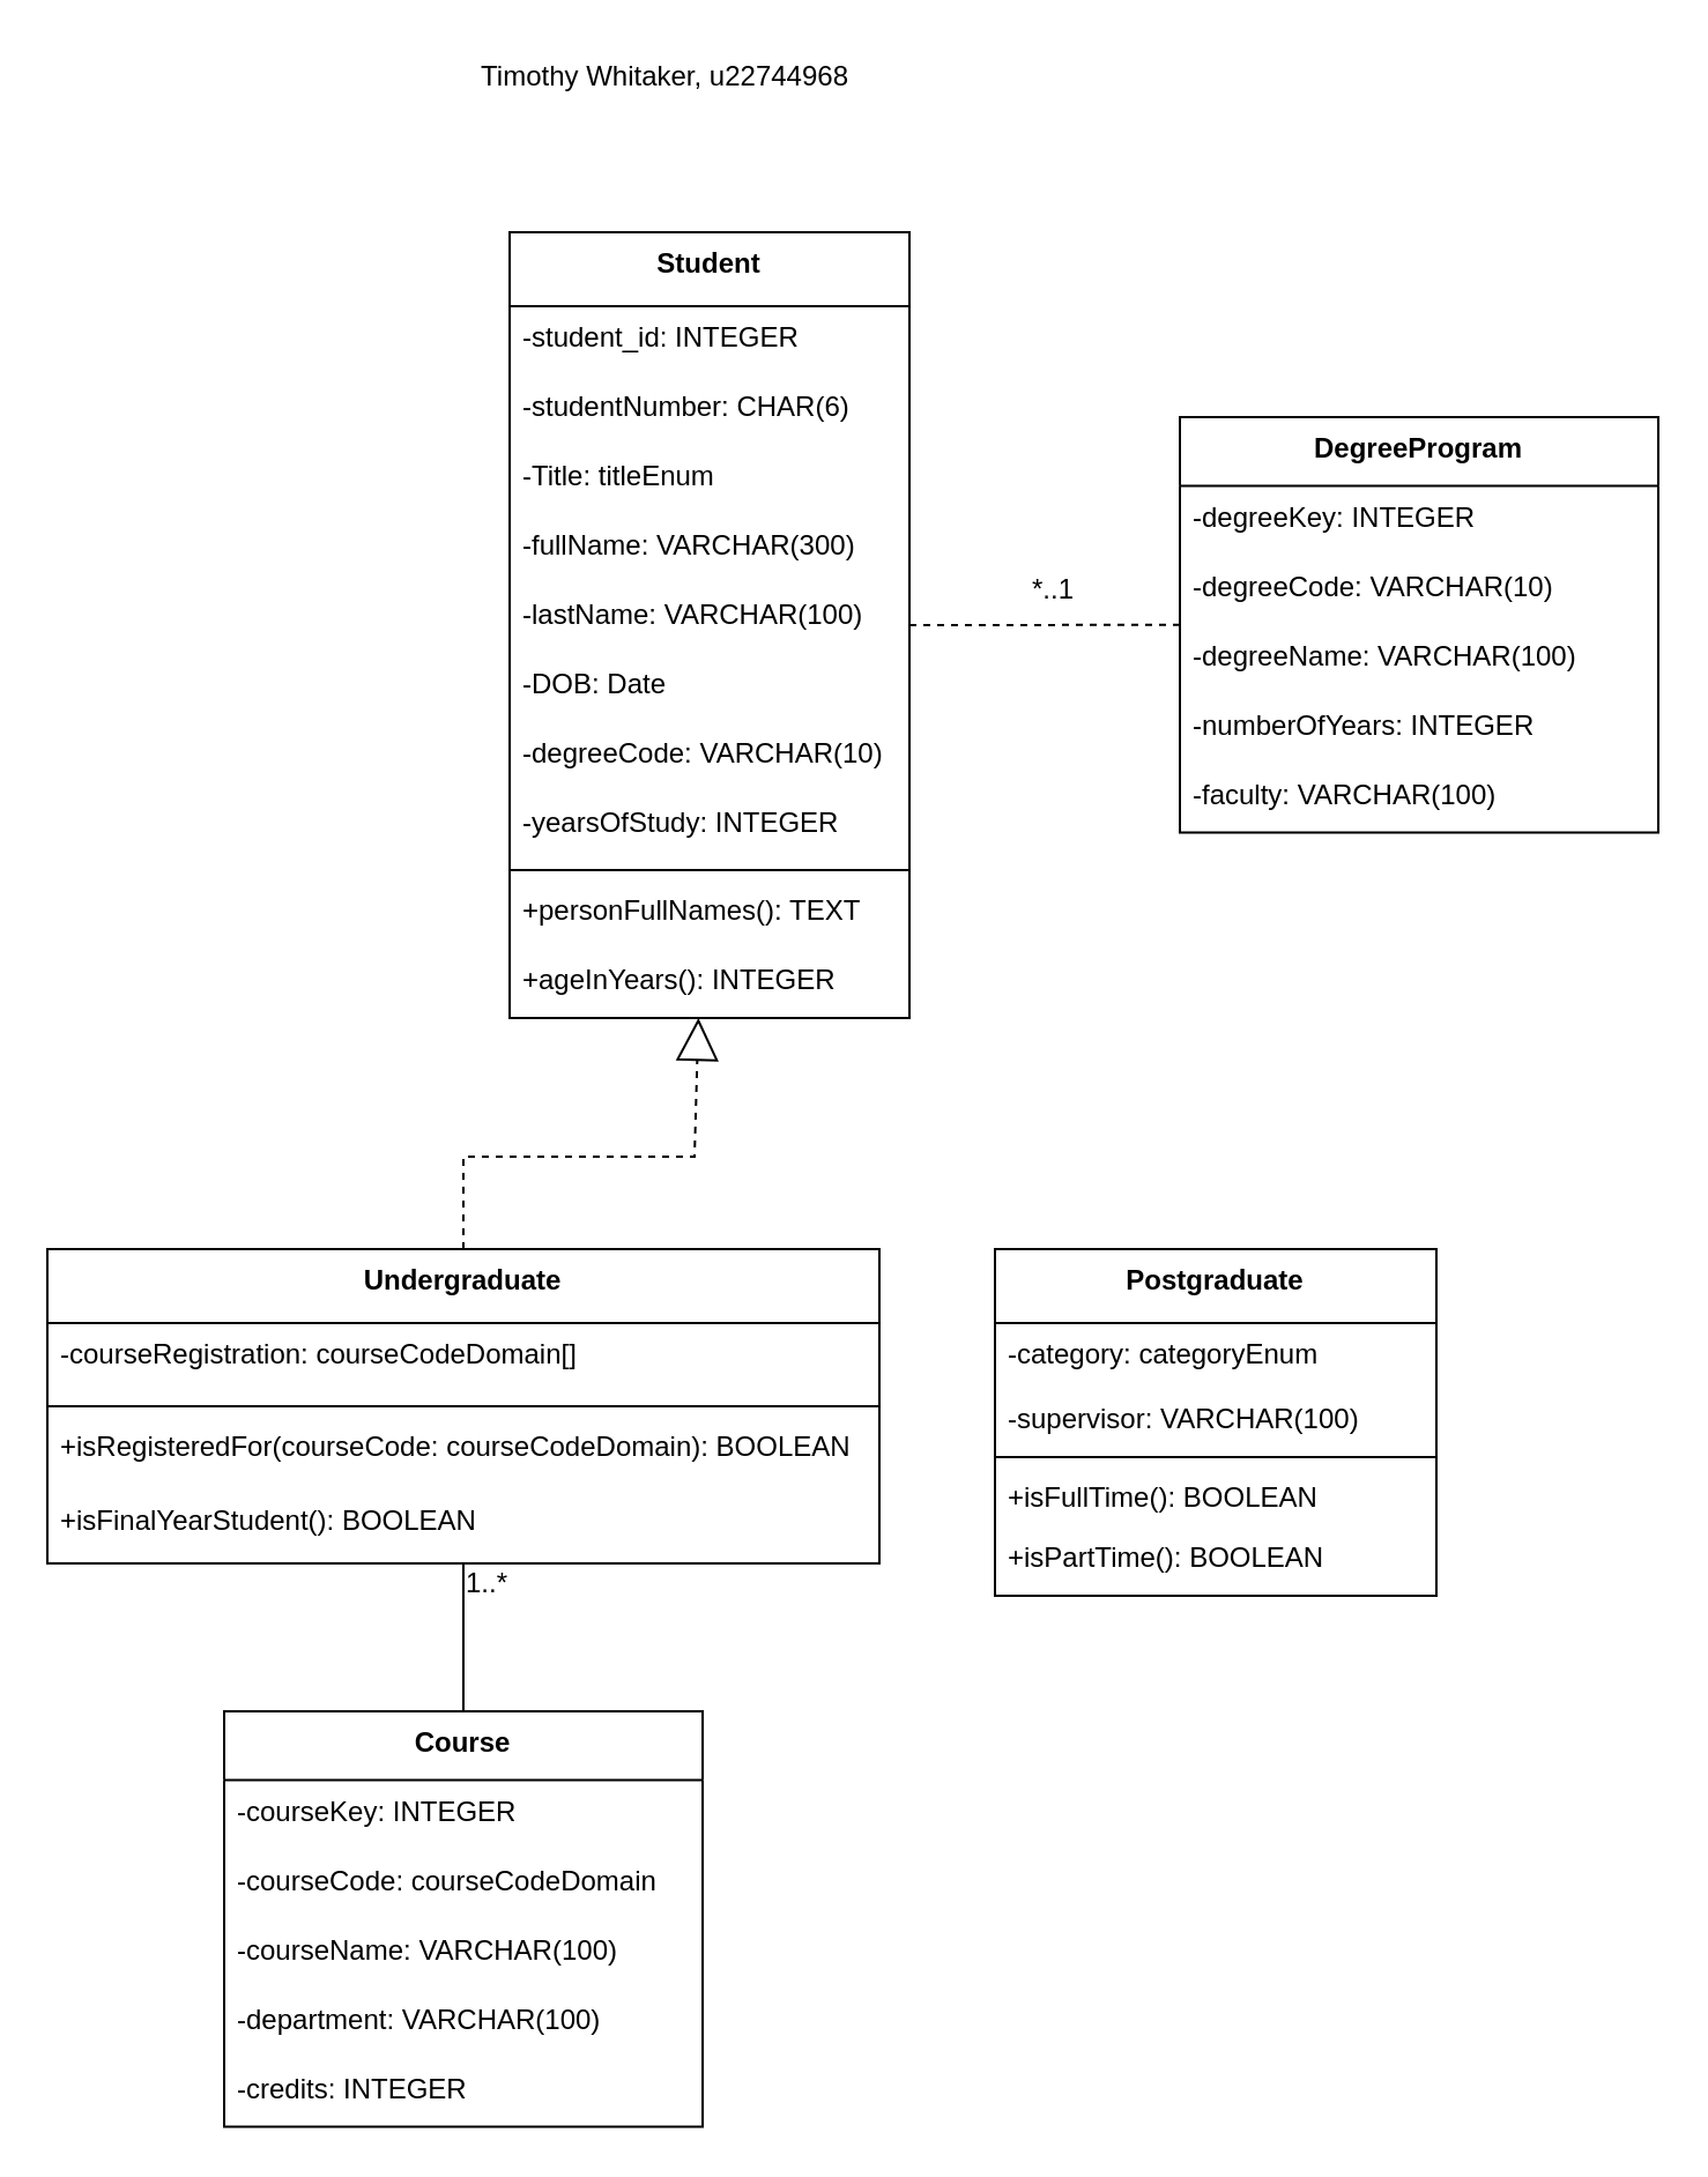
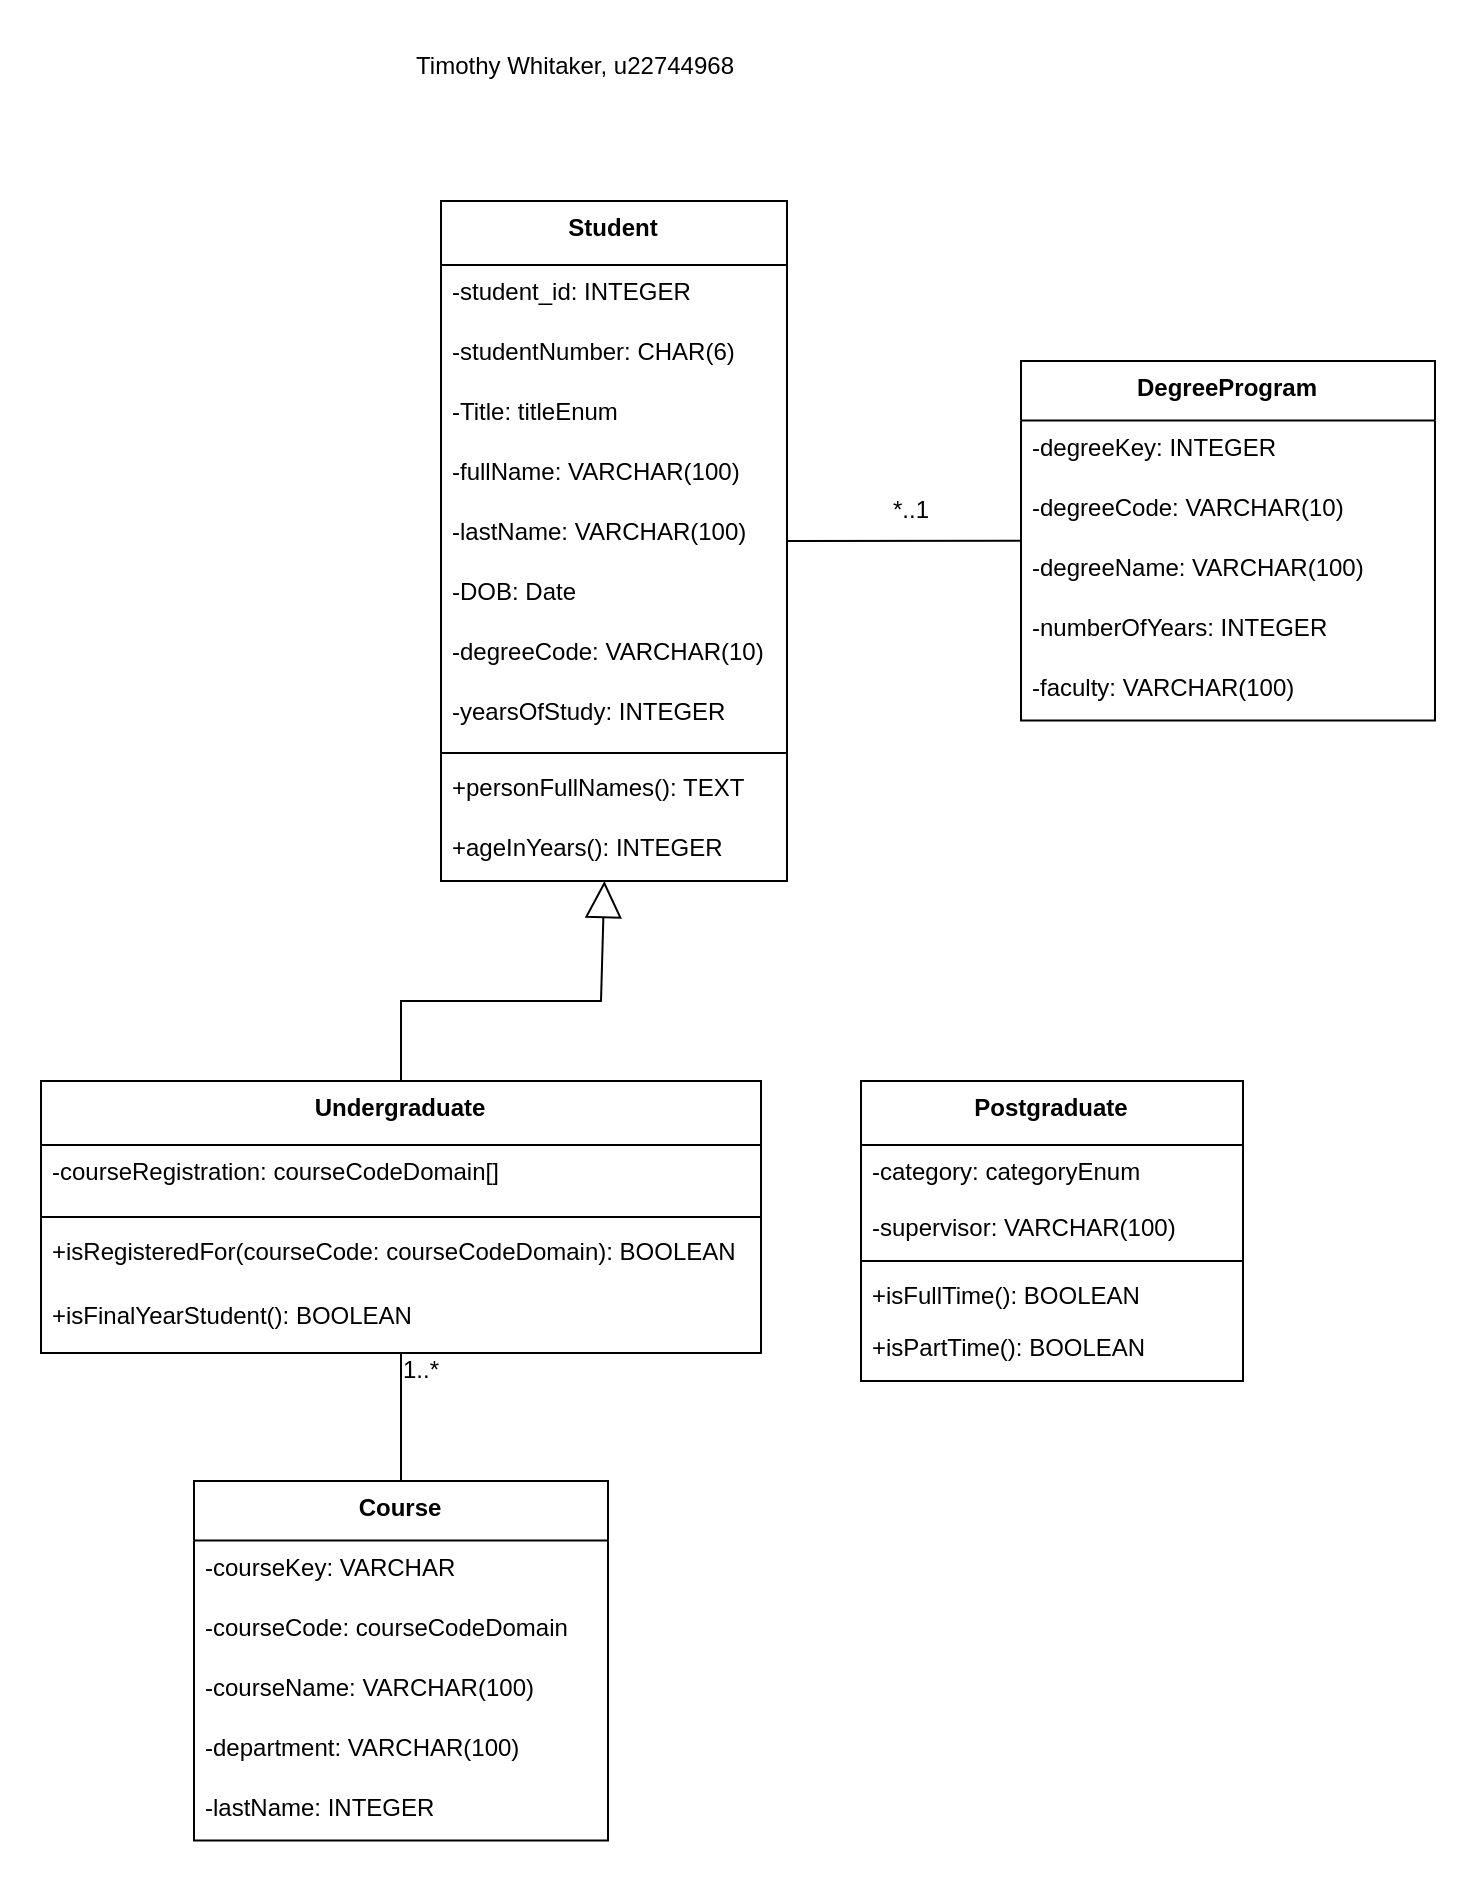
  <mxCell id="0" />
  <mxCell id="1" parent="0" />
  <mxCell id="2" value="Student" style="swimlane;fontStyle=1;align=center;verticalAlign=top;childLayout=stackLayout;horizontal=1;startSize=32;horizontalStack=0;resizeParent=1;resizeParentMax=0;resizeLast=0;collapsible=0;marginBottom=0;" parent="1" vertex="1"><mxGeometry x="220" y="100" width="173" height="340" as="geometry" /></mxCell>
  <mxCell id="3" value="-student_id: INTEGER" style="text;strokeColor=none;fillColor=none;align=left;verticalAlign=top;spacingLeft=4;spacingRight=4;overflow=hidden;rotatable=0;points=[[0,0.5],[1,0.5]];portConstraint=eastwest;" parent="2" vertex="1"><mxGeometry y="32" width="173" height="30" as="geometry" /></mxCell>
  <mxCell id="4" value="-studentNumber: CHAR(6)" style="text;strokeColor=none;fillColor=none;align=left;verticalAlign=top;spacingLeft=4;spacingRight=4;overflow=hidden;rotatable=0;points=[[0,0.5],[1,0.5]];portConstraint=eastwest;" parent="2" vertex="1"><mxGeometry y="62" width="173" height="30" as="geometry" /></mxCell>
  <mxCell id="5" value="-Title: titleEnum" style="text;strokeColor=none;fillColor=none;align=left;verticalAlign=top;spacingLeft=4;spacingRight=4;overflow=hidden;rotatable=0;points=[[0,0.5],[1,0.5]];portConstraint=eastwest;" parent="2" vertex="1"><mxGeometry y="92" width="173" height="30" as="geometry" /></mxCell>
- <mxCell id="6" value="-fullName: VARCHAR(300)" style="text;strokeColor=none;fillColor=none;align=left;verticalAlign=top;spacingLeft=4;spacingRight=4;overflow=hidden;rotatable=0;points=[[0,0.5],[1,0.5]];portConstraint=eastwest;" parent="2" vertex="1"><mxGeometry y="122" width="173" height="30" as="geometry" /></mxCell>
+ <mxCell id="6" value="-fullName: VARCHAR(100)" style="text;strokeColor=none;fillColor=none;align=left;verticalAlign=top;spacingLeft=4;spacingRight=4;overflow=hidden;rotatable=0;points=[[0,0.5],[1,0.5]];portConstraint=eastwest;" parent="2" vertex="1"><mxGeometry y="122" width="173" height="30" as="geometry" /></mxCell>
  <mxCell id="7" value="-lastName: VARCHAR(100)" style="text;strokeColor=none;fillColor=none;align=left;verticalAlign=top;spacingLeft=4;spacingRight=4;overflow=hidden;rotatable=0;points=[[0,0.5],[1,0.5]];portConstraint=eastwest;" parent="2" vertex="1"><mxGeometry y="152" width="173" height="30" as="geometry" /></mxCell>
  <mxCell id="8" value="-DOB: Date" style="text;strokeColor=none;fillColor=none;align=left;verticalAlign=top;spacingLeft=4;spacingRight=4;overflow=hidden;rotatable=0;points=[[0,0.5],[1,0.5]];portConstraint=eastwest;" parent="2" vertex="1"><mxGeometry y="182" width="173" height="30" as="geometry" /></mxCell>
  <mxCell id="9" value="-degreeCode: VARCHAR(10)" style="text;strokeColor=none;fillColor=none;align=left;verticalAlign=top;spacingLeft=4;spacingRight=4;overflow=hidden;rotatable=0;points=[[0,0.5],[1,0.5]];portConstraint=eastwest;" parent="2" vertex="1"><mxGeometry y="212" width="173" height="30" as="geometry" /></mxCell>
  <mxCell id="10" value="-yearsOfStudy: INTEGER" style="text;strokeColor=none;fillColor=none;align=left;verticalAlign=top;spacingLeft=4;spacingRight=4;overflow=hidden;rotatable=0;points=[[0,0.5],[1,0.5]];portConstraint=eastwest;" parent="2" vertex="1"><mxGeometry y="242" width="173" height="30" as="geometry" /></mxCell>
  <mxCell id="11" style="line;strokeWidth=1;fillColor=none;align=left;verticalAlign=middle;spacingTop=-1;spacingLeft=3;spacingRight=3;rotatable=0;labelPosition=right;points=[];portConstraint=eastwest;strokeColor=inherit;" parent="2" vertex="1"><mxGeometry y="272" width="173" height="8" as="geometry" /></mxCell>
  <mxCell id="12" value="+personFullNames(): TEXT" style="text;strokeColor=none;fillColor=none;align=left;verticalAlign=top;spacingLeft=4;spacingRight=4;overflow=hidden;rotatable=0;points=[[0,0.5],[1,0.5]];portConstraint=eastwest;" parent="2" vertex="1"><mxGeometry y="280" width="173" height="30" as="geometry" /></mxCell>
  <mxCell id="13" value="+ageInYears(): INTEGER" style="text;strokeColor=none;fillColor=none;align=left;verticalAlign=top;spacingLeft=4;spacingRight=4;overflow=hidden;rotatable=0;points=[[0,0.5],[1,0.5]];portConstraint=eastwest;" parent="2" vertex="1"><mxGeometry y="310" width="173" height="30" as="geometry" /></mxCell>
  <mxCell id="14" value="Undergraduate" style="swimlane;fontStyle=1;align=center;verticalAlign=top;childLayout=stackLayout;horizontal=1;startSize=32;horizontalStack=0;resizeParent=1;resizeParentMax=0;resizeLast=0;collapsible=0;marginBottom=0;" parent="1" vertex="1"><mxGeometry x="20" y="540" width="360" height="136" as="geometry" /></mxCell>
  <mxCell id="15" value="-courseRegistration: courseCodeDomain[]" style="text;strokeColor=none;fillColor=none;align=left;verticalAlign=top;spacingLeft=4;spacingRight=4;overflow=hidden;rotatable=0;points=[[0,0.5],[1,0.5]];portConstraint=eastwest;" parent="14" vertex="1"><mxGeometry y="32" width="360" height="32" as="geometry" /></mxCell>
  <mxCell id="16" style="line;strokeWidth=1;fillColor=none;align=left;verticalAlign=middle;spacingTop=-1;spacingLeft=3;spacingRight=3;rotatable=0;labelPosition=right;points=[];portConstraint=eastwest;strokeColor=inherit;" parent="14" vertex="1"><mxGeometry y="64" width="360" height="8" as="geometry" /></mxCell>
  <mxCell id="17" value="+isRegisteredFor(courseCode: courseCodeDomain): BOOLEAN" style="text;strokeColor=none;fillColor=none;align=left;verticalAlign=top;spacingLeft=4;spacingRight=4;overflow=hidden;rotatable=0;points=[[0,0.5],[1,0.5]];portConstraint=eastwest;" parent="14" vertex="1"><mxGeometry y="72" width="360" height="32" as="geometry" /></mxCell>
  <mxCell id="18" value="+isFinalYearStudent(): BOOLEAN" style="text;strokeColor=none;fillColor=none;align=left;verticalAlign=top;spacingLeft=4;spacingRight=4;overflow=hidden;rotatable=0;points=[[0,0.5],[1,0.5]];portConstraint=eastwest;" parent="14" vertex="1"><mxGeometry y="104" width="360" height="32" as="geometry" /></mxCell>
  <mxCell id="19" value="Postgraduate" style="swimlane;fontStyle=1;align=center;verticalAlign=top;childLayout=stackLayout;horizontal=1;startSize=32;horizontalStack=0;resizeParent=1;resizeParentMax=0;resizeLast=0;collapsible=0;marginBottom=0;" parent="1" vertex="1"><mxGeometry x="430" y="540" width="191" height="150" as="geometry" /></mxCell>
  <mxCell id="20" value="-category: categoryEnum" style="text;strokeColor=none;fillColor=none;align=left;verticalAlign=top;spacingLeft=4;spacingRight=4;overflow=hidden;rotatable=0;points=[[0,0.5],[1,0.5]];portConstraint=eastwest;" parent="19" vertex="1"><mxGeometry y="32" width="191" height="28" as="geometry" /></mxCell>
  <mxCell id="21" value="-supervisor: VARCHAR(100)" style="text;strokeColor=none;fillColor=none;align=left;verticalAlign=top;spacingLeft=4;spacingRight=4;overflow=hidden;rotatable=0;points=[[0,0.5],[1,0.5]];portConstraint=eastwest;" parent="19" vertex="1"><mxGeometry y="60" width="191" height="26" as="geometry" /></mxCell>
  <mxCell id="22" style="line;strokeWidth=1;fillColor=none;align=left;verticalAlign=middle;spacingTop=-1;spacingLeft=3;spacingRight=3;rotatable=0;labelPosition=right;points=[];portConstraint=eastwest;strokeColor=inherit;" parent="19" vertex="1"><mxGeometry y="86" width="191" height="8" as="geometry" /></mxCell>
  <mxCell id="23" value="+isFullTime(): BOOLEAN" style="text;strokeColor=none;fillColor=none;align=left;verticalAlign=top;spacingLeft=4;spacingRight=4;overflow=hidden;rotatable=0;points=[[0,0.5],[1,0.5]];portConstraint=eastwest;" parent="19" vertex="1"><mxGeometry y="94" width="191" height="26" as="geometry" /></mxCell>
  <mxCell id="24" value="+isPartTime(): BOOLEAN" style="text;strokeColor=none;fillColor=none;align=left;verticalAlign=top;spacingLeft=4;spacingRight=4;overflow=hidden;rotatable=0;points=[[0,0.5],[1,0.5]];portConstraint=eastwest;" parent="19" vertex="1"><mxGeometry y="120" width="191" height="30" as="geometry" /></mxCell>
  <mxCell id="25" value="DegreeProgram" style="swimlane;fontStyle=1;align=center;verticalAlign=top;childLayout=stackLayout;horizontal=1;startSize=29.75;horizontalStack=0;resizeParent=1;resizeParentMax=0;resizeLast=0;collapsible=0;marginBottom=0;" parent="1" vertex="1"><mxGeometry x="510" y="180" width="207" height="179.75" as="geometry" /></mxCell>
  <mxCell id="26" value="-degreeKey: INTEGER" style="text;strokeColor=none;fillColor=none;align=left;verticalAlign=top;spacingLeft=4;spacingRight=4;overflow=hidden;rotatable=0;points=[[0,0.5],[1,0.5]];portConstraint=eastwest;" parent="25" vertex="1"><mxGeometry y="29.75" width="207" height="30" as="geometry" /></mxCell>
  <mxCell id="27" value="-degreeCode: VARCHAR(10)" style="text;strokeColor=none;fillColor=none;align=left;verticalAlign=top;spacingLeft=4;spacingRight=4;overflow=hidden;rotatable=0;points=[[0,0.5],[1,0.5]];portConstraint=eastwest;" parent="25" vertex="1"><mxGeometry y="59.75" width="207" height="30" as="geometry" /></mxCell>
  <mxCell id="28" value="-degreeName: VARCHAR(100)" style="text;strokeColor=none;fillColor=none;align=left;verticalAlign=top;spacingLeft=4;spacingRight=4;overflow=hidden;rotatable=0;points=[[0,0.5],[1,0.5]];portConstraint=eastwest;" parent="25" vertex="1"><mxGeometry y="89.75" width="207" height="30" as="geometry" /></mxCell>
  <mxCell id="29" value="-numberOfYears: INTEGER" style="text;strokeColor=none;fillColor=none;align=left;verticalAlign=top;spacingLeft=4;spacingRight=4;overflow=hidden;rotatable=0;points=[[0,0.5],[1,0.5]];portConstraint=eastwest;" parent="25" vertex="1"><mxGeometry y="119.75" width="207" height="30" as="geometry" /></mxCell>
  <mxCell id="30" value="-faculty: VARCHAR(100)" style="text;strokeColor=none;fillColor=none;align=left;verticalAlign=top;spacingLeft=4;spacingRight=4;overflow=hidden;rotatable=0;points=[[0,0.5],[1,0.5]];portConstraint=eastwest;" parent="25" vertex="1"><mxGeometry y="149.75" width="207" height="30" as="geometry" /></mxCell>
  <mxCell id="31" value="Course" style="swimlane;fontStyle=1;align=center;verticalAlign=top;childLayout=stackLayout;horizontal=1;startSize=29.75;horizontalStack=0;resizeParent=1;resizeParentMax=0;resizeLast=0;collapsible=0;marginBottom=0;" parent="1" vertex="1"><mxGeometry x="96.5" y="740" width="207" height="179.75" as="geometry" /></mxCell>
- <mxCell id="32" value="-courseKey: INTEGER" style="text;strokeColor=none;fillColor=none;align=left;verticalAlign=top;spacingLeft=4;spacingRight=4;overflow=hidden;rotatable=0;points=[[0,0.5],[1,0.5]];portConstraint=eastwest;" parent="31" vertex="1"><mxGeometry y="29.75" width="207" height="30" as="geometry" /></mxCell>
+ <mxCell id="32" value="-courseKey: VARCHAR" style="text;strokeColor=none;fillColor=none;align=left;verticalAlign=top;spacingLeft=4;spacingRight=4;overflow=hidden;rotatable=0;points=[[0,0.5],[1,0.5]];portConstraint=eastwest;" parent="31" vertex="1"><mxGeometry y="29.75" width="207" height="30" as="geometry" /></mxCell>
  <mxCell id="33" value="-courseCode: courseCodeDomain" style="text;strokeColor=none;fillColor=none;align=left;verticalAlign=top;spacingLeft=4;spacingRight=4;overflow=hidden;rotatable=0;points=[[0,0.5],[1,0.5]];portConstraint=eastwest;" parent="31" vertex="1"><mxGeometry y="59.75" width="207" height="30" as="geometry" /></mxCell>
  <mxCell id="34" value="-courseName: VARCHAR(100)" style="text;strokeColor=none;fillColor=none;align=left;verticalAlign=top;spacingLeft=4;spacingRight=4;overflow=hidden;rotatable=0;points=[[0,0.5],[1,0.5]];portConstraint=eastwest;" parent="31" vertex="1"><mxGeometry y="89.75" width="207" height="30" as="geometry" /></mxCell>
  <mxCell id="35" value="-department: VARCHAR(100)" style="text;strokeColor=none;fillColor=none;align=left;verticalAlign=top;spacingLeft=4;spacingRight=4;overflow=hidden;rotatable=0;points=[[0,0.5],[1,0.5]];portConstraint=eastwest;" parent="31" vertex="1"><mxGeometry y="119.75" width="207" height="30" as="geometry" /></mxCell>
- <mxCell id="36" value="-credits: INTEGER" style="text;strokeColor=none;fillColor=none;align=left;verticalAlign=top;spacingLeft=4;spacingRight=4;overflow=hidden;rotatable=0;points=[[0,0.5],[1,0.5]];portConstraint=eastwest;" parent="31" vertex="1"><mxGeometry y="149.75" width="207" height="30" as="geometry" /></mxCell>
+ <mxCell id="36" value="-lastName: INTEGER" style="text;strokeColor=none;fillColor=none;align=left;verticalAlign=top;spacingLeft=4;spacingRight=4;overflow=hidden;rotatable=0;points=[[0,0.5],[1,0.5]];portConstraint=eastwest;" parent="31" vertex="1"><mxGeometry y="149.75" width="207" height="30" as="geometry" /></mxCell>
  <mxCell id="37" value="" style="endArrow=none;html=1;rounded=0;" parent="1" source="31" target="14" edge="1"><mxGeometry width="50" height="50" relative="1" as="geometry"><mxPoint x="340" y="600" as="sourcePoint" /><mxPoint x="390" y="550" as="targetPoint" /></mxGeometry></mxCell>
- <mxCell id="38" value="" style="endArrow=none;html=1;rounded=0;dashed=1;" parent="1" source="2" target="25" edge="1"><mxGeometry width="50" height="50" relative="1" as="geometry"><mxPoint x="420" y="240" as="sourcePoint" /><mxPoint x="470" y="190" as="targetPoint" /></mxGeometry></mxCell>
+ <mxCell id="38" value="" style="endArrow=none;html=1;rounded=0;" parent="1" source="2" target="25" edge="1"><mxGeometry width="50" height="50" relative="1" as="geometry"><mxPoint x="420" y="240" as="sourcePoint" /><mxPoint x="470" y="190" as="targetPoint" /></mxGeometry></mxCell>
  <mxCell id="39" value="1..*" style="text;html=1;align=center;verticalAlign=middle;resizable=0;points=[];autosize=1;strokeColor=none;fillColor=none;" parent="1" vertex="1"><mxGeometry x="190" y="670" width="40" height="30" as="geometry" /></mxCell>
  <mxCell id="40" value="*..1" style="text;html=1;align=center;verticalAlign=middle;resizable=0;points=[];autosize=1;strokeColor=none;fillColor=none;" parent="1" vertex="1"><mxGeometry x="435" y="240" width="40" height="30" as="geometry" /></mxCell>
- <mxCell id="41" value="" style="endArrow=block;endSize=16;endFill=0;html=1;rounded=0;dashed=1;" parent="1" source="14" target="2" edge="1"><mxGeometry x="-0.008" width="160" relative="1" as="geometry"><mxPoint x="280" y="580" as="sourcePoint" /><mxPoint x="440" y="580" as="targetPoint" /><Array as="points"><mxPoint x="200" y="500" /><mxPoint x="300" y="500" /></Array><mxPoint as="offset" /></mxGeometry></mxCell>
+ <mxCell id="41" value="" style="endArrow=block;endSize=16;endFill=0;html=1;rounded=0;" parent="1" source="14" target="2" edge="1"><mxGeometry x="-0.008" width="160" relative="1" as="geometry"><mxPoint x="280" y="580" as="sourcePoint" /><mxPoint x="440" y="580" as="targetPoint" /><Array as="points"><mxPoint x="200" y="500" /><mxPoint x="300" y="500" /></Array><mxPoint as="offset" /></mxGeometry></mxCell>
  <mxCell id="42" value="Timothy Whitaker, u22744968&lt;div&gt;&lt;br&gt;&lt;/div&gt;" style="text;html=1;align=center;verticalAlign=middle;resizable=0;points=[];autosize=1;strokeColor=none;fillColor=none;" vertex="1" parent="1"><mxGeometry x="196.5" y="20" width="180" height="40" as="geometry" /></mxCell>
